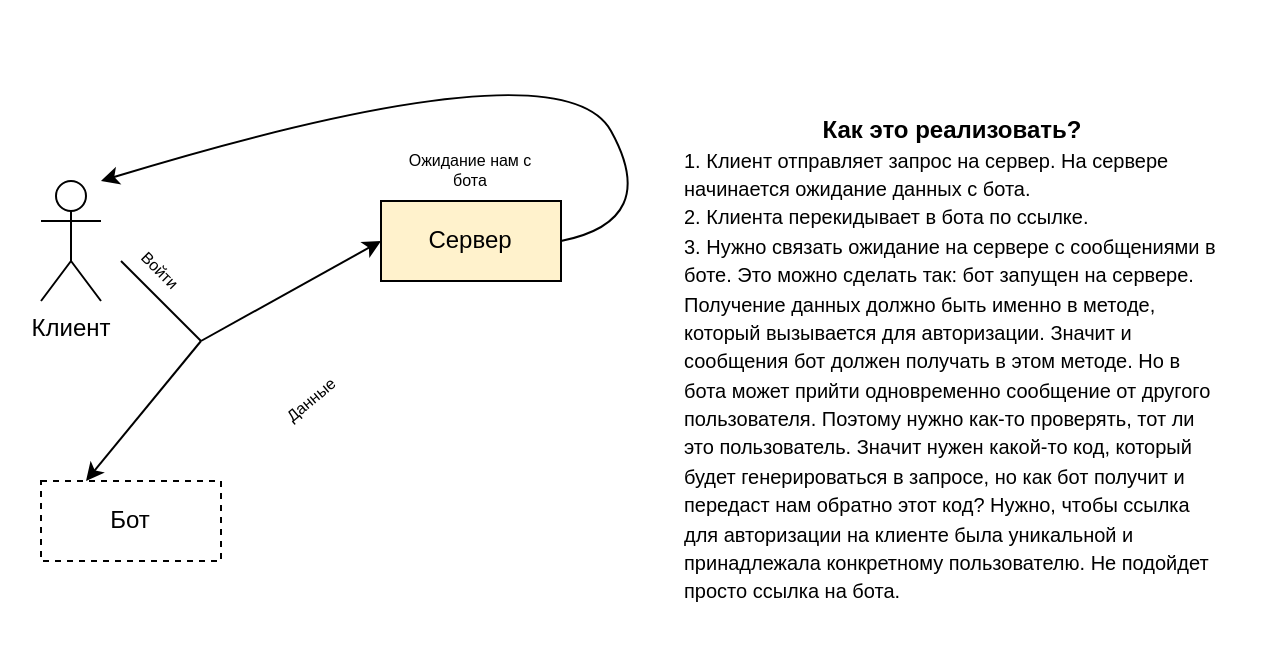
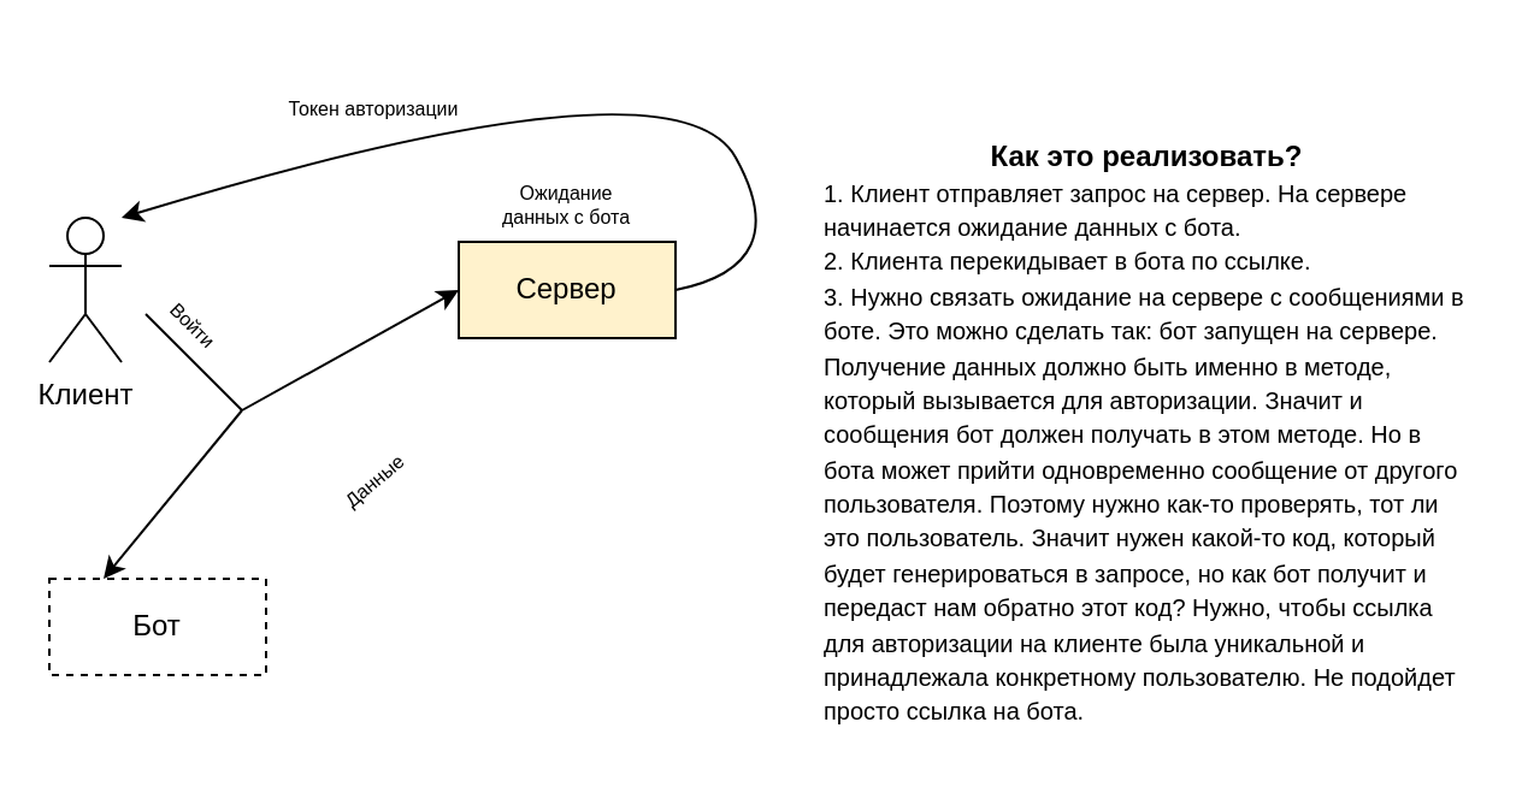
  <mxCell id="0" />
  <mxCell id="1" parent="0" />
  <mxCell id="2" value="Клиент" style="shape=umlActor;verticalLabelPosition=bottom;verticalAlign=top;html=1;outlineConnect=0;" vertex="1" parent="1"><mxGeometry x="20" y="90" width="30" height="60" as="geometry" /></mxCell>
  <mxCell id="3" value="Сервер" style="rounded=0;whiteSpace=wrap;html=1;fillColor=#fff2cc;" vertex="1" parent="1"><mxGeometry x="190" y="100" width="90" height="40" as="geometry" /></mxCell>
  <mxCell id="4" value="" style="endArrow=classic;html=1;rounded=0;entryX=0;entryY=0.5;entryDx=0;entryDy=0;" edge="1" parent="1" target="3"><mxGeometry width="50" height="50" relative="1" as="geometry"><mxPoint x="100" y="170" as="sourcePoint" /><mxPoint x="140" y="100" as="targetPoint" /></mxGeometry></mxCell>
  <mxCell id="5" value="Войти" style="text;html=1;align=center;verticalAlign=middle;whiteSpace=wrap;rounded=0;rotation=45;fontSize=8;" vertex="1" parent="1"><mxGeometry x="50" y="120" width="60" height="30" as="geometry" /></mxCell>
  <mxCell id="6" value="Бот" style="rounded=0;whiteSpace=wrap;html=1;dashed=1;" vertex="1" parent="1"><mxGeometry x="20" y="240" width="90" height="40" as="geometry" /></mxCell>
  <mxCell id="7" value="" style="endArrow=classic;html=1;rounded=0;entryX=0.25;entryY=0;entryDx=0;entryDy=0;" edge="1" parent="1" target="6"><mxGeometry width="50" height="50" relative="1" as="geometry"><mxPoint x="100" y="170" as="sourcePoint" /><mxPoint x="330" y="230" as="targetPoint" /></mxGeometry></mxCell>
  <mxCell id="8" value="Данные" style="text;html=1;align=center;verticalAlign=middle;whiteSpace=wrap;rounded=0;fontSize=8;rotation=-40;" vertex="1" parent="1"><mxGeometry x="132.5" y="190" width="45" height="20" as="geometry" /></mxCell>
- <mxCell id="9" value="Ожидание нам с бота" style="text;html=1;align=center;verticalAlign=middle;whiteSpace=wrap;rounded=0;fontSize=8;" vertex="1" parent="1"><mxGeometry x="200" y="70" width="70" height="30" as="geometry" /></mxCell>
+ <mxCell id="9" value="Ожидание данных с бота" style="text;html=1;align=center;verticalAlign=middle;whiteSpace=wrap;rounded=0;fontSize=8;" vertex="1" parent="1"><mxGeometry x="200" y="70" width="70" height="30" as="geometry" /></mxCell>
  <mxCell id="10" value="" style="curved=1;endArrow=classic;html=1;rounded=0;" edge="1" parent="1"><mxGeometry width="50" height="50" relative="1" as="geometry"><mxPoint x="280" y="120" as="sourcePoint" /><mxPoint x="50" y="90" as="targetPoint" /><Array as="points"><mxPoint x="330" y="110" /><mxPoint x="280" y="20" /></Array></mxGeometry></mxCell>
+ <mxCell id="11" value="Токен авторизации" style="text;html=1;align=center;verticalAlign=middle;whiteSpace=wrap;rounded=0;fontSize=8;" vertex="1" parent="1"><mxGeometry x="80" y="30" width="150" height="30" as="geometry" /></mxCell>
  <mxCell id="12" value="" style="endArrow=none;html=1;rounded=0;" edge="1" parent="1"><mxGeometry width="50" height="50" relative="1" as="geometry"><mxPoint x="100" y="170" as="sourcePoint" /><mxPoint x="60" y="130" as="targetPoint" /></mxGeometry></mxCell>
  <mxCell id="13" value="&lt;div style=&quot;text-align: center;&quot;&gt;&lt;b style=&quot;background-color: initial;&quot;&gt;Как это реализовать?&lt;/b&gt;&lt;/div&gt;&lt;div&gt;&lt;span style=&quot;font-size: 10px; background-color: initial;&quot;&gt;1. Клиент отправляет запрос на сервер. На сервере начинается ожидание данных с бота.&lt;/span&gt;&lt;/div&gt;&lt;div&gt;&lt;span style=&quot;font-size: 10px; background-color: initial;&quot;&gt;2. Клиента перекидывает в бота по ссылке.&lt;/span&gt;&lt;/div&gt;&lt;div&gt;&lt;span style=&quot;font-size: 10px; background-color: initial;&quot;&gt;3. Нужно связать ожидание на сервере с сообщениями в боте. Это можно сделать так: бот запущен на сервере. Получение данных должно быть именно в методе, который вызывается для авторизации. Значит и сообщения бот должен получать в этом методе. Но в бота может прийти одновременно сообщение от другого пользователя. Поэтому нужно как-то проверять, тот ли это пользователь. Значит нужен какой-то код, который будет генерироваться в запросе, но как бот получит и передаст нам обратно этот код? Нужно, чтобы ссылка для авторизации на клиенте была уникальной и принадлежала конкретному пользователю. Не подойдет просто ссылка на бота.&lt;/span&gt;&lt;/div&gt;" style="text;html=1;align=left;verticalAlign=middle;whiteSpace=wrap;rounded=0;fontSize=12;" vertex="1" parent="1"><mxGeometry x="340" y="50" width="270" height="260" as="geometry" /></mxCell>
